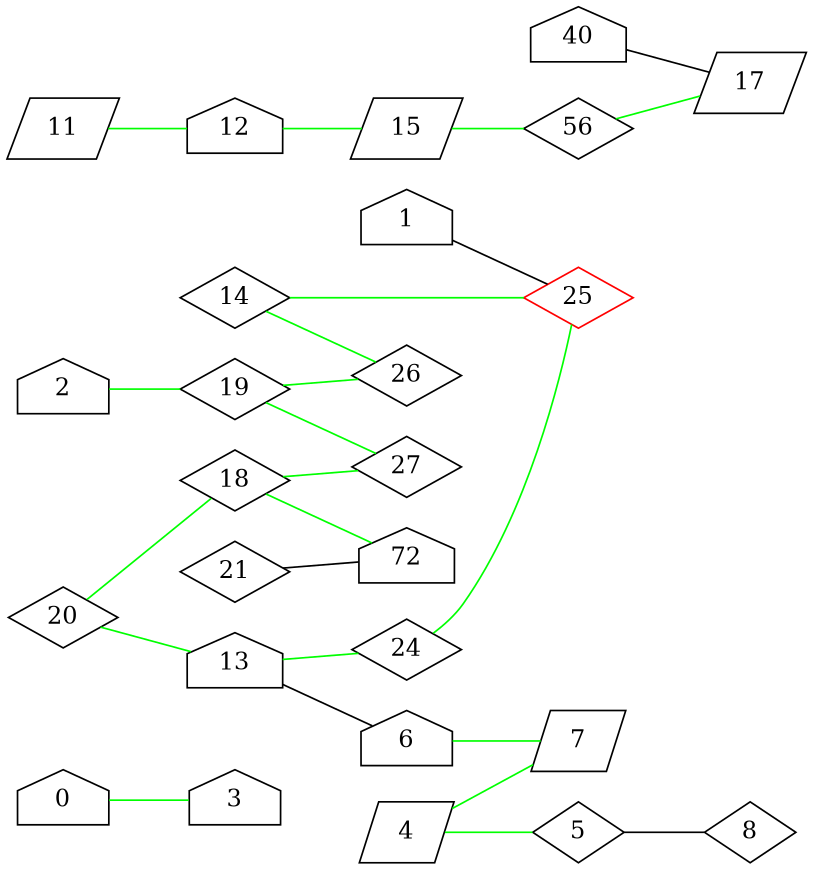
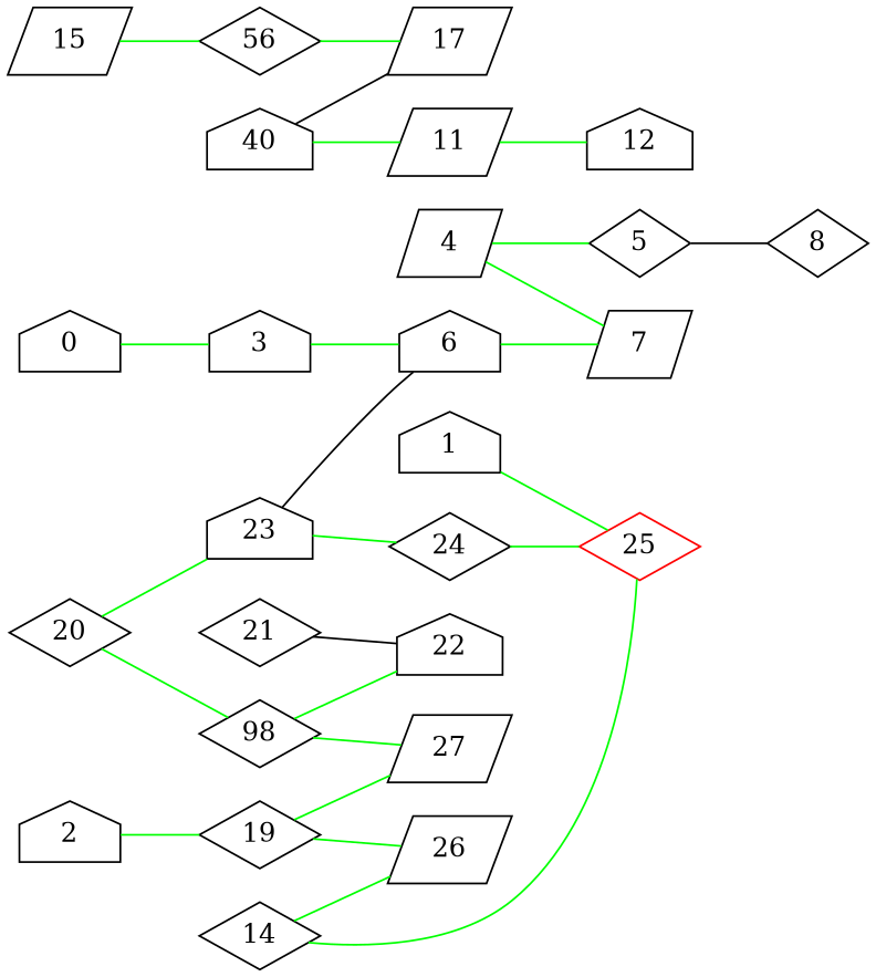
  graph {
    rankdir=LR
    node [color=black shape=diamond]
    edge [color=green]
    n1 [label=0 shape=house]
    n2 [label=3 shape=house]
    n3 [label=1 shape=house]
    n4 [color=red label=25]
    n5 [label=6 shape=house]
    n6 [label=2 shape=house]
    n7 [label=19]
    n8 [label=7 shape=parallelogram]
-   n9 [label=26]
-   n10 [label=27]
+   n9 [label=26 shape=parallelogram]
+   n10 [label=27 shape=parallelogram]
    n11 [label=4 shape=parallelogram]
    n12 [label=5]
    n13 [label=8]
    n14 [label=56]
    n15 [label=17 shape=parallelogram]
    n16 [label=40 shape=house]
    n17 [label=11 shape=parallelogram]
    n18 [label=12 shape=house]
    n19 [label=15 shape=parallelogram]
    n20 [label=14]
-   n21 [label=18]
-   n22 [label=72 shape=house]
+   n21 [label=98]
+   n22 [label=22 shape=house]
    n23 [label=20]
-   n24 [label=13 shape=house]
+   n24 [label=23 shape=house]
    n25 [label=21]
    n26 [label=24]
    n1 -- n2
-   n3 -- n4 [color=black]
+   n2 -- n5
+   n3 -- n4
    n5 -- n8
    n6 -- n7
    n7 -- n9
    n7 -- n10
    n11 -- n8
    n11 -- n12
    n12 -- n13 [color=black]
    n14 -- n15
    n16 -- n15 [color=black]
+   n16 -- n17
    n17 -- n18
-   n18 -- n19
    n19 -- n14
    n20 -- n4
    n20 -- n9
    n21 -- n10
    n21 -- n22
    n23 -- n21
    n23 -- n24
    n24 -- n5 [color=black]
    n24 -- n26
    n25 -- n22 [color=black]
    n26 -- n4
  }
